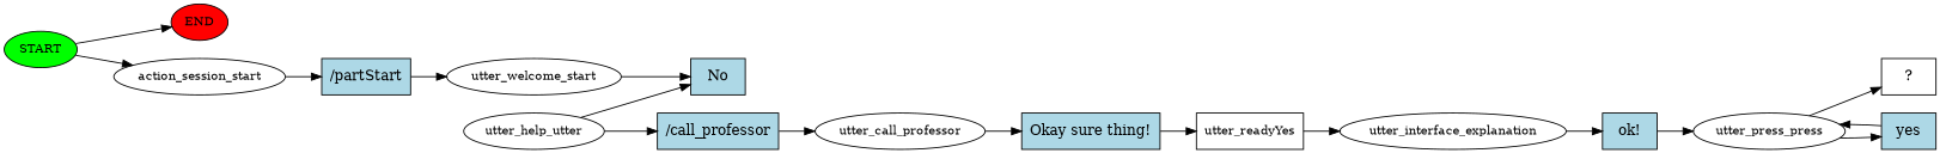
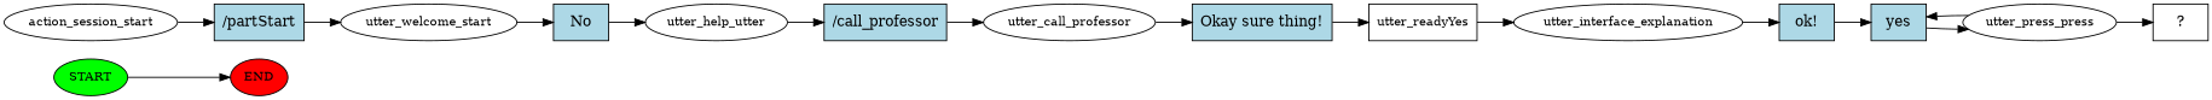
  digraph {
    rankdir=LR
    node [fontsize=12]
    n1 [fillcolor=green label=START style=filled]
    n2 [fillcolor=red label=END style=filled]
    n3 [label=action_session_start]
    n4 [fillcolor=lightblue label="/partStart" shape=rect style=filled fontsize=""]
    n5 [label=utter_welcome_start]
    n6 [fillcolor=lightblue label=No shape=rect style=filled fontsize=""]
    n7 [label=utter_help_utter]
    n8 [fillcolor=lightblue label="/call_professor" shape=rect style=filled fontsize=""]
    n9 [label=utter_call_professor]
    n10 [fillcolor=lightblue label="Okay sure thing!" shape=rect style=filled fontsize=""]
    n11 [label=utter_readyYes shape=box]
    n12 [label=utter_interface_explanation]
    n13 [fillcolor=lightblue label="ok!" shape=rect style=filled fontsize=""]
    n14 [label=utter_press_press]
    n15 [label="  ?  " shape=rect fontsize=""]
    n16 [fillcolor=lightblue label=yes shape=rect style=filled fontsize=""]
    n1 -> n2
-   n1 -> n3
    n3 -> n4
    n4 -> n5
    n5 -> n6
-   n7 -> n6
+   n6 -> n7
    n7 -> n8
    n8 -> n9
    n9 -> n10
    n10 -> n11
    n11 -> n12
    n12 -> n13
-   n13 -> n14
+   n13 -> n16
    n14 -> n15
    n14 -> n16
    n16 -> n14
  }
